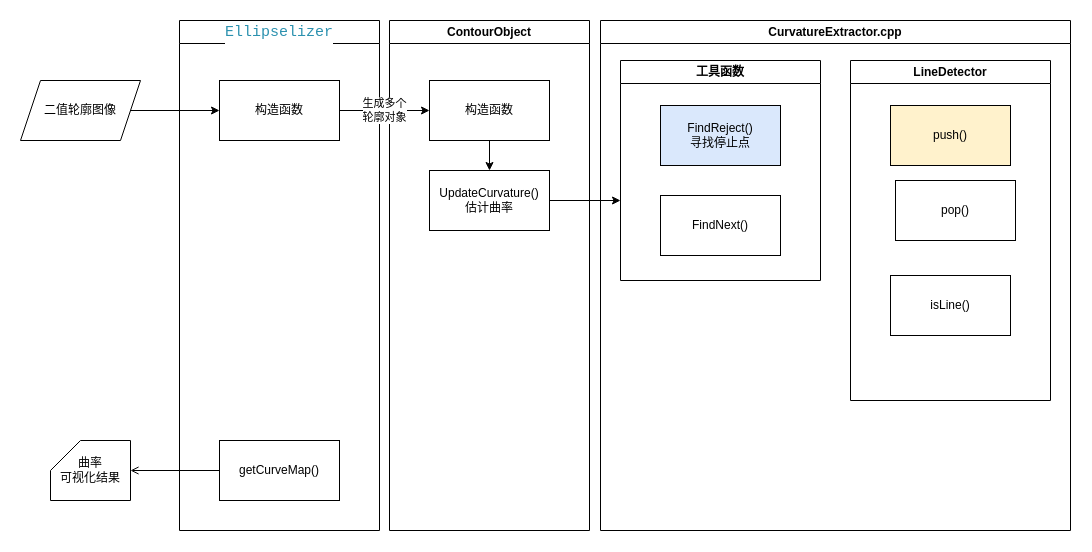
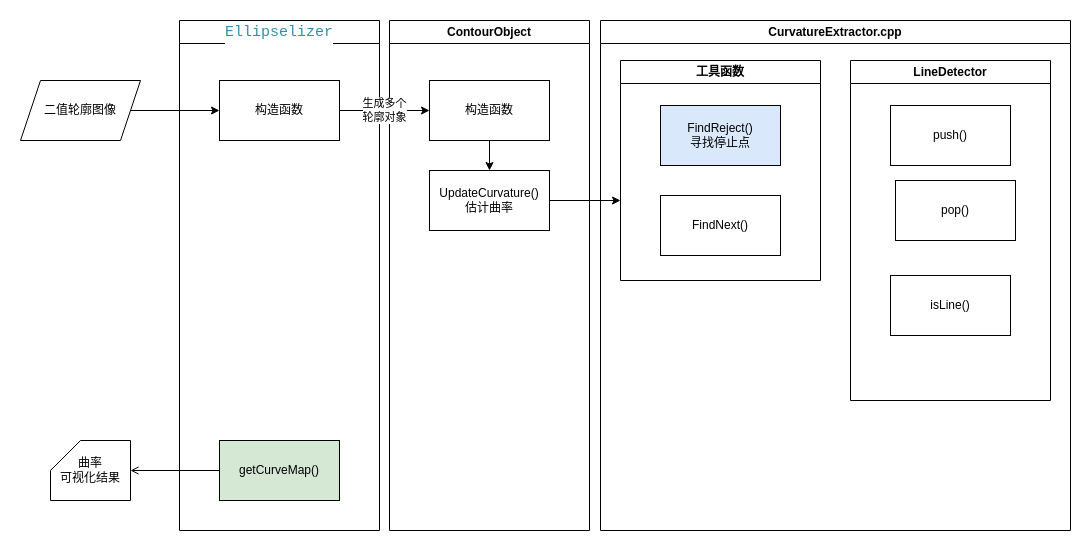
  <mxCell id="0" />
  <mxCell id="1" parent="0" />
  <mxCell id="2" value="&lt;div style=&quot;background-color: rgb(255, 255, 255); font-family: Menlo, Monaco, &amp;quot;Courier New&amp;quot;, monospace; font-weight: normal; font-size: 15px; line-height: 23px;&quot;&gt;&lt;span style=&quot;color: #2b91af;&quot;&gt;Ellipselizer&lt;/span&gt;&lt;/div&gt;" style="swimlane;whiteSpace=wrap;html=1;" parent="1" vertex="1"><mxGeometry x="179" y="20" width="200" height="510" as="geometry" /></mxCell>
  <mxCell id="3" value="构造函数" style="rounded=0;whiteSpace=wrap;html=1;" parent="2" vertex="1"><mxGeometry x="40" y="60" width="120" height="60" as="geometry" /></mxCell>
- <mxCell id="4" value="getCurveMap()" style="rounded=0;whiteSpace=wrap;html=1;" parent="2" vertex="1"><mxGeometry x="40" y="420" width="120" height="60" as="geometry" /></mxCell>
+ <mxCell id="4" value="getCurveMap()" style="rounded=0;whiteSpace=wrap;html=1;fillColor=#d5e8d4;" parent="2" vertex="1"><mxGeometry x="40" y="420" width="120" height="60" as="geometry" /></mxCell>
  <mxCell id="5" value="ContourObject" style="swimlane;whiteSpace=wrap;html=1;" parent="1" vertex="1"><mxGeometry x="389" y="20" width="200" height="510" as="geometry" /></mxCell>
  <mxCell id="6" style="edgeStyle=none;html=1;exitX=0.5;exitY=1;exitDx=0;exitDy=0;entryX=0.5;entryY=0;entryDx=0;entryDy=0;" parent="5" source="7" target="8" edge="1"><mxGeometry relative="1" as="geometry" /></mxCell>
  <mxCell id="7" value="构造函数" style="rounded=0;whiteSpace=wrap;html=1;" parent="5" vertex="1"><mxGeometry x="40" y="60" width="120" height="60" as="geometry" /></mxCell>
  <mxCell id="8" value="UpdateCurvature()&lt;br&gt;估计曲率" style="rounded=0;whiteSpace=wrap;html=1;" parent="5" vertex="1"><mxGeometry x="40" y="150" width="120" height="60" as="geometry" /></mxCell>
  <mxCell id="9" style="edgeStyle=none;html=1;exitX=1;exitY=0.5;exitDx=0;exitDy=0;entryX=0;entryY=0.5;entryDx=0;entryDy=0;" parent="1" source="10" target="3" edge="1"><mxGeometry relative="1" as="geometry" /></mxCell>
  <mxCell id="10" value="二值轮廓图像" style="shape=parallelogram;perimeter=parallelogramPerimeter;whiteSpace=wrap;html=1;fixedSize=1;" parent="1" vertex="1"><mxGeometry x="20" y="80" width="120" height="60" as="geometry" /></mxCell>
  <mxCell id="11" value="生成多个&lt;br&gt;轮廓对象" style="edgeStyle=none;html=1;exitX=1;exitY=0.5;exitDx=0;exitDy=0;entryX=0;entryY=0.5;entryDx=0;entryDy=0;" parent="1" source="3" target="7" edge="1"><mxGeometry relative="1" as="geometry" /></mxCell>
  <mxCell id="12" value="曲率&lt;br&gt;可视化结果" style="shape=card;whiteSpace=wrap;html=1;" parent="1" vertex="1"><mxGeometry x="50" y="440" width="80" height="60" as="geometry" /></mxCell>
  <mxCell id="13" style="edgeStyle=none;html=1;exitX=0;exitY=0.5;exitDx=0;exitDy=0;entryX=1;entryY=0.5;entryDx=0;entryDy=0;entryPerimeter=0;endArrow=open;" parent="1" source="4" target="12" edge="1"><mxGeometry relative="1" as="geometry" /></mxCell>
  <mxCell id="14" value="CurvatureExtractor.cpp" style="swimlane;whiteSpace=wrap;html=1;" parent="1" vertex="1"><mxGeometry x="600" y="20" width="470" height="510" as="geometry"><mxRectangle x="590" y="60" width="110" height="30" as="alternateBounds" /></mxGeometry></mxCell>
  <mxCell id="15" value="工具函数" style="swimlane;whiteSpace=wrap;html=1;" parent="14" vertex="1"><mxGeometry x="20" y="40" width="200" height="220" as="geometry" /></mxCell>
  <mxCell id="16" value="FindReject()&lt;br&gt;寻找停止点" style="rounded=0;whiteSpace=wrap;html=1;fillColor=#dae8fc;" parent="15" vertex="1"><mxGeometry x="40" y="45" width="120" height="60" as="geometry" /></mxCell>
  <mxCell id="17" value="FindNext()" style="rounded=0;whiteSpace=wrap;html=1;" parent="15" vertex="1"><mxGeometry x="40" y="135" width="120" height="60" as="geometry" /></mxCell>
  <mxCell id="18" value="LineDetector" style="swimlane;whiteSpace=wrap;html=1;" parent="14" vertex="1"><mxGeometry x="250" y="40" width="200" height="340" as="geometry" /></mxCell>
- <mxCell id="19" value="push()" style="rounded=0;whiteSpace=wrap;html=1;fillColor=#fff2cc;" parent="18" vertex="1"><mxGeometry x="40" y="45" width="120" height="60" as="geometry" /></mxCell>
+ <mxCell id="19" value="push()" style="rounded=0;whiteSpace=wrap;html=1;" parent="18" vertex="1"><mxGeometry x="40" y="45" width="120" height="60" as="geometry" /></mxCell>
  <mxCell id="20" value="pop()" style="rounded=0;whiteSpace=wrap;html=1;" parent="18" vertex="1"><mxGeometry x="45" y="120" width="120" height="60" as="geometry" /></mxCell>
  <mxCell id="21" value="isLine()" style="rounded=0;whiteSpace=wrap;html=1;" parent="18" vertex="1"><mxGeometry x="40" y="215" width="120" height="60" as="geometry" /></mxCell>
  <mxCell id="22" style="edgeStyle=none;html=1;exitX=1;exitY=0.5;exitDx=0;exitDy=0;" parent="1" source="8" edge="1"><mxGeometry relative="1" as="geometry"><mxPoint x="620" y="200" as="targetPoint" /></mxGeometry></mxCell>
